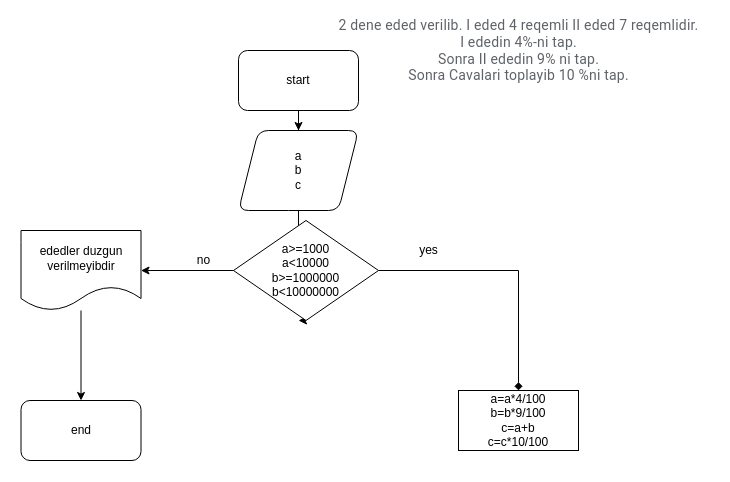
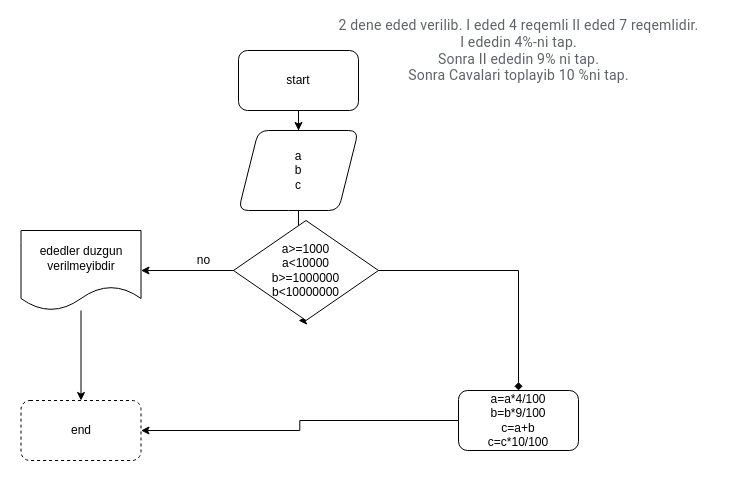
  <mxCell id="0" />
  <mxCell id="1" parent="0" />
  <mxCell id="2" value="" style="edgeStyle=orthogonalEdgeStyle;rounded=0;orthogonalLoop=1;jettySize=auto;html=1;" edge="1" parent="1" source="3" target="6"><mxGeometry relative="1" as="geometry" /></mxCell>
  <mxCell id="3" value="start" style="rounded=1;whiteSpace=wrap;html=1;" vertex="1" parent="1"><mxGeometry x="238" y="50" width="120" height="60" as="geometry" /></mxCell>
  <mxCell id="4" value="&lt;span style=&quot;color: rgb(95 , 99 , 104) ; font-family: &amp;#34;roboto&amp;#34; , &amp;#34;robotodraft&amp;#34; , &amp;#34;helvetica&amp;#34; , &amp;#34;arial&amp;#34; , sans-serif ; font-size: 14px ; letter-spacing: 0.2px ; background-color: rgb(255 , 255 , 255)&quot;&gt;2 dene eded verilib. I eded 4 reqemli II eded 7 reqemlidir.&lt;/span&gt;&lt;br style=&quot;color: rgb(95 , 99 , 104) ; font-family: &amp;#34;roboto&amp;#34; , &amp;#34;robotodraft&amp;#34; , &amp;#34;helvetica&amp;#34; , &amp;#34;arial&amp;#34; , sans-serif ; font-size: 14px ; letter-spacing: 0.2px ; background-color: rgb(255 , 255 , 255)&quot;&gt;&lt;span style=&quot;color: rgb(95 , 99 , 104) ; font-family: &amp;#34;roboto&amp;#34; , &amp;#34;robotodraft&amp;#34; , &amp;#34;helvetica&amp;#34; , &amp;#34;arial&amp;#34; , sans-serif ; font-size: 14px ; letter-spacing: 0.2px ; background-color: rgb(255 , 255 , 255)&quot;&gt;I ededin 4%-ni tap.&lt;/span&gt;&lt;br style=&quot;color: rgb(95 , 99 , 104) ; font-family: &amp;#34;roboto&amp;#34; , &amp;#34;robotodraft&amp;#34; , &amp;#34;helvetica&amp;#34; , &amp;#34;arial&amp;#34; , sans-serif ; font-size: 14px ; letter-spacing: 0.2px ; background-color: rgb(255 , 255 , 255)&quot;&gt;&lt;span style=&quot;color: rgb(95 , 99 , 104) ; font-family: &amp;#34;roboto&amp;#34; , &amp;#34;robotodraft&amp;#34; , &amp;#34;helvetica&amp;#34; , &amp;#34;arial&amp;#34; , sans-serif ; font-size: 14px ; letter-spacing: 0.2px ; background-color: rgb(255 , 255 , 255)&quot;&gt;Sonra II ededin 9% ni tap.&lt;/span&gt;&lt;br style=&quot;color: rgb(95 , 99 , 104) ; font-family: &amp;#34;roboto&amp;#34; , &amp;#34;robotodraft&amp;#34; , &amp;#34;helvetica&amp;#34; , &amp;#34;arial&amp;#34; , sans-serif ; font-size: 14px ; letter-spacing: 0.2px ; background-color: rgb(255 , 255 , 255)&quot;&gt;&lt;span style=&quot;color: rgb(95 , 99 , 104) ; font-family: &amp;#34;roboto&amp;#34; , &amp;#34;robotodraft&amp;#34; , &amp;#34;helvetica&amp;#34; , &amp;#34;arial&amp;#34; , sans-serif ; font-size: 14px ; letter-spacing: 0.2px ; background-color: rgb(255 , 255 , 255)&quot;&gt;Sonra Cavalari toplayib 10 %ni tap.&lt;/span&gt;" style="text;html=1;align=center;verticalAlign=middle;resizable=0;points=[];autosize=1;strokeColor=none;fillColor=none;" vertex="1" parent="1"><mxGeometry x="328" y="20" width="380" height="60" as="geometry" /></mxCell>
  <mxCell id="5" style="edgeStyle=orthogonalEdgeStyle;rounded=0;orthogonalLoop=1;jettySize=auto;html=1;exitX=0.5;exitY=1;exitDx=0;exitDy=0;" edge="1" parent="1" source="6" target="10"><mxGeometry relative="1" as="geometry" /></mxCell>
  <mxCell id="6" value="a&lt;br&gt;b&lt;br&gt;c" style="shape=parallelogram;perimeter=parallelogramPerimeter;whiteSpace=wrap;html=1;fixedSize=1;rounded=1;" vertex="1" parent="1"><mxGeometry x="238" y="130" width="120" height="80" as="geometry" /></mxCell>
  <mxCell id="7" style="edgeStyle=orthogonalEdgeStyle;rounded=0;orthogonalLoop=1;jettySize=auto;html=1;exitX=0.5;exitY=1;exitDx=0;exitDy=0;" edge="1" parent="1" source="10"><mxGeometry relative="1" as="geometry"><mxPoint x="298" y="320" as="targetPoint" /></mxGeometry></mxCell>
  <mxCell id="8" value="" style="edgeStyle=orthogonalEdgeStyle;rounded=0;orthogonalLoop=1;jettySize=auto;html=1;endArrow=diamond;" edge="1" parent="1" source="10" target="12"><mxGeometry relative="1" as="geometry" /></mxCell>
  <mxCell id="9" value="" style="edgeStyle=orthogonalEdgeStyle;rounded=0;orthogonalLoop=1;jettySize=auto;html=1;" edge="1" parent="1" source="10" target="14"><mxGeometry relative="1" as="geometry" /></mxCell>
  <mxCell id="10" value="a&amp;gt;=1000&lt;br&gt;a&amp;lt;10000&lt;br&gt;b&amp;gt;=1000000&lt;br&gt;b&amp;lt;10000000" style="rhombus;whiteSpace=wrap;html=1;" vertex="1" parent="1"><mxGeometry x="233" y="220" width="145" height="100" as="geometry" /></mxCell>
- <mxCell id="12" value="a=a*4/100&lt;br&gt;b=b*9/100&lt;br&gt;c=a+b&lt;br&gt;c=c*10/100" style="whiteSpace=wrap;html=1;" vertex="1" parent="1"><mxGeometry x="458" y="390" width="120" height="60" as="geometry" /></mxCell>
+ <mxCell id="11" style="edgeStyle=orthogonalEdgeStyle;rounded=0;orthogonalLoop=1;jettySize=auto;html=1;" edge="1" parent="1" source="12" target="15"><mxGeometry relative="1" as="geometry" /></mxCell>
+ <mxCell id="12" value="a=a*4/100&lt;br&gt;b=b*9/100&lt;br&gt;c=a+b&lt;br&gt;c=c*10/100" style="whiteSpace=wrap;html=1;rounded=1;" vertex="1" parent="1"><mxGeometry x="458" y="390" width="120" height="60" as="geometry" /></mxCell>
  <mxCell id="13" value="" style="edgeStyle=orthogonalEdgeStyle;rounded=0;orthogonalLoop=1;jettySize=auto;html=1;" edge="1" parent="1" source="14" target="15"><mxGeometry relative="1" as="geometry" /></mxCell>
  <mxCell id="14" value="ededler duzgun verilmeyibdir" style="shape=document;whiteSpace=wrap;html=1;boundedLbl=1;" vertex="1" parent="1"><mxGeometry x="20.5" y="230" width="120" height="80" as="geometry" /></mxCell>
- <mxCell id="15" value="end" style="rounded=1;whiteSpace=wrap;html=1;" vertex="1" parent="1"><mxGeometry x="20.5" y="400" width="120" height="60" as="geometry" /></mxCell>
+ <mxCell id="15" value="end" style="rounded=1;whiteSpace=wrap;html=1;dashed=1;" vertex="1" parent="1"><mxGeometry x="20.5" y="400" width="120" height="60" as="geometry" /></mxCell>
  <mxCell id="16" value="no" style="text;html=1;align=center;verticalAlign=middle;resizable=0;points=[];autosize=1;strokeColor=none;fillColor=none;" vertex="1" parent="1"><mxGeometry x="188" y="250" width="30" height="20" as="geometry" /></mxCell>
- <mxCell id="17" value="yes" style="text;html=1;align=center;verticalAlign=middle;resizable=0;points=[];autosize=1;strokeColor=none;fillColor=none;" vertex="1" parent="1"><mxGeometry x="413" y="240" width="30" height="20" as="geometry" /></mxCell>
